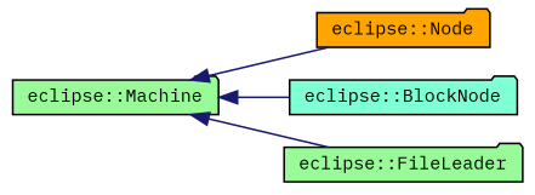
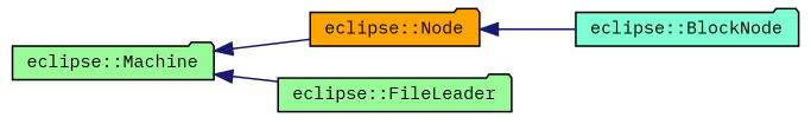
  digraph {
    fontname="IBM Plex Mono"
    rankdir=LR
    node [color=black fillcolor=palegreen fontname="IBM Plex Mono" fontsize=10 shape=folder style=filled]
    edge [color=midnightblue dir=back fontname="IBM Plex Mono" fontsize=10 labelfontname=Helvetica labelfontsize=10 style=solid]
    n1 [fillcolor=orange fontcolor=black height=0.2 label="eclipse::Node" width=0.4]
    n2 [fillcolor=aquamarine height=0.2 label="eclipse::BlockNode" width=0.4]
    n3 [height=0.2 label="eclipse::FileLeader" width=0.4]
    n4 [height=0.2 label="eclipse::Machine" width=0.4]
-   n4 -> n2
+   n1 -> n2
    n4 -> n1
    n4 -> n3
  }
